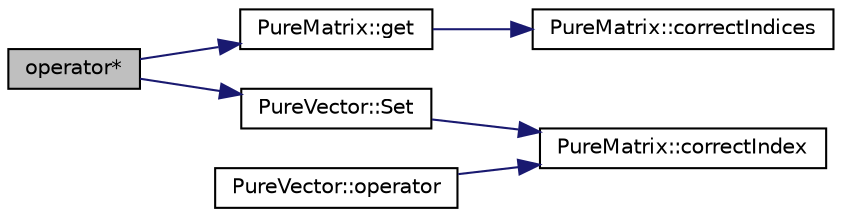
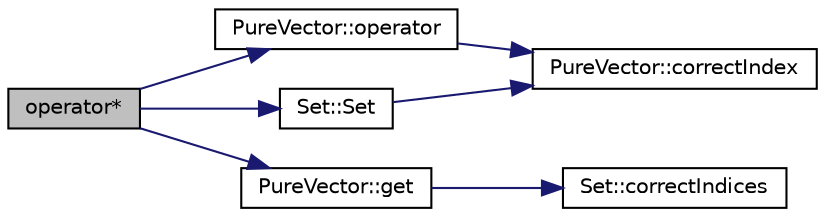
  digraph {
    rankdir=LR
    node [color=black fillcolor=white fontname=Helvetica fontsize=10 shape=record style=filled]
    edge [color=midnightblue fontname=Helvetica fontsize=10 labelfontname=Helvetica labelfontsize=10 style=solid]
    n1 [fillcolor=grey75 fontcolor=black height=0.2 label="operator*" width=0.4]
    n2 [height=0.2 label="PureVector::operator" width=0.4]
-   n3 [height=0.2 label="PureMatrix::get" width=0.4]
-   n4 [height=0.2 label="PureVector::Set" width=0.4]
-   n5 [height=0.2 label="PureMatrix::correctIndex" width=0.4]
-   n6 [height=0.2 label="PureMatrix::correctIndices" width=0.4]
+   n3 [height=0.2 label="PureVector::get" width=0.4]
+   n4 [height=0.2 label="Set::Set" width=0.4]
+   n5 [height=0.2 label="PureVector::correctIndex" width=0.4]
+   n6 [height=0.2 label="Set::correctIndices" width=0.4]
+   n1 -> n2
    n1 -> n3
    n1 -> n4
    n2 -> n5
    n3 -> n6
    n4 -> n5
  }
